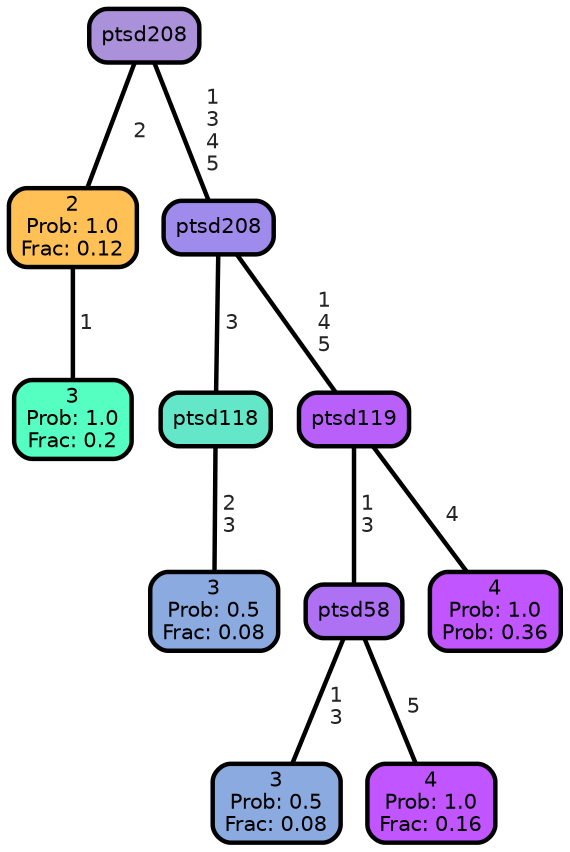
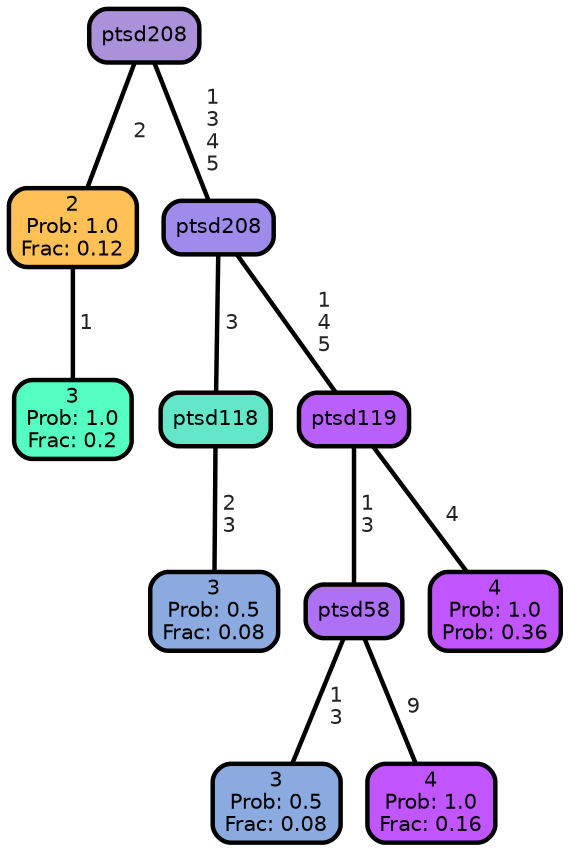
  graph {
    ranksep="0 equally"
    splines=straight
    node [color=black fillcolor="#8baae0" fontcolor=black fontname=helvetica penwidth=3 shape=box style="filled, rounded"]
    edge [color=black fontcolor=grey14 fontname=helvetica fontweight=bold penwidth=3]
    n1 [fillcolor="#ffc155" label="2\nProb: 1.0\nFrac: 0.12"]
    n2 [fillcolor="#55ffc1" label="3\nProb: 1.0\nFrac: 0.2"]
    n3 [fillcolor="#aa91d9" label=ptsd208]
    n4 [fillcolor="#9e8beb" label=ptsd208]
    n5 [fillcolor="#64e6c9" label=ptsd118]
    n6 [fillcolor="#b960fa" label=ptsd119]
    n7 [label="3\nProb: 0.5\nFrac: 0.08"]
    n8 [fillcolor="#af71f4" label=ptsd58]
    n9 [fillcolor="#c155ff" label="4\nProb: 1.0\nProb: 0.36"]
    n10 [label="3\nProb: 0.5\nFrac: 0.08"]
    n11 [fillcolor="#c155ff" label="4\nProb: 1.0\nFrac: 0.16"]
    subgraph sub_1 {
      rank=same
    }
    n1 -- n2 [label=" 1"]
    n3 -- n1 [label=" 2"]
    n3 -- n4 [label=" 1\n 3\n 4\n 5"]
    n4 -- n5 [label=" 3"]
    n4 -- n6 [label=" 1\n 4\n 5"]
    n5 -- n7 [label=" 2\n 3"]
    n6 -- n8 [label=" 1\n 3"]
    n6 -- n9 [label=" 4"]
    n8 -- n10 [label=" 1\n 3"]
-   n8 -- n11 [label=" 5"]
+   n8 -- n11 [label=" 9"]
  }
